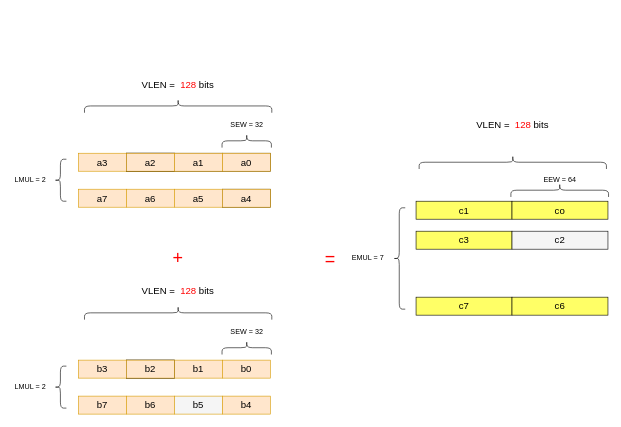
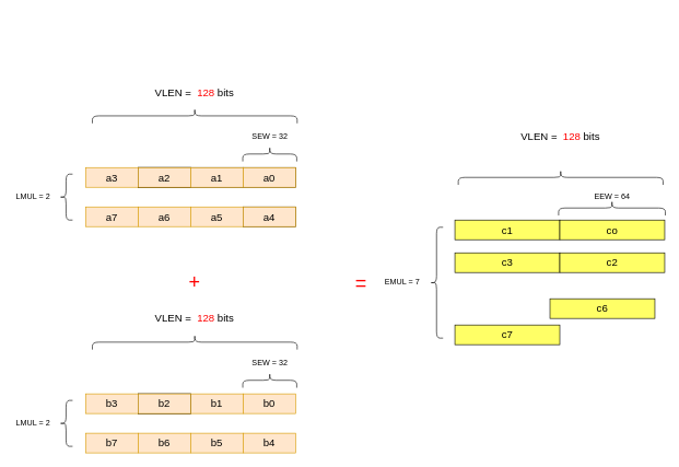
  <mxCell id="0" />
  <mxCell id="1" parent="0" />
  <mxCell id="2" value="" style="shape=curlyBracket;whiteSpace=wrap;html=1;rounded=1;labelPosition=left;verticalLabelPosition=middle;align=right;verticalAlign=middle;rotation=90;size=0.5;" parent="1" vertex="1"><mxGeometry x="399.34" y="193.16" width="22.63" height="82.32" as="geometry" /></mxCell>
  <mxCell id="3" value="&lt;font style=&quot;font-size: 16px;&quot;&gt;a3&lt;/font&gt;" style="rounded=0;whiteSpace=wrap;html=1;fillColor=#ffe6cc;strokeColor=#d79b00;" parent="1" vertex="1"><mxGeometry x="130" y="255" width="80" height="30" as="geometry" /></mxCell>
  <mxCell id="4" value="a2" style="rounded=0;whiteSpace=wrap;html=1;" parent="1" vertex="1"><mxGeometry x="210" y="255" width="80" height="30" as="geometry" /></mxCell>
  <mxCell id="5" value="&lt;font style=&quot;font-size: 16px;&quot;&gt;a1&lt;/font&gt;" style="rounded=0;whiteSpace=wrap;html=1;fillColor=#FFB366;" parent="1" vertex="1"><mxGeometry x="290" y="255" width="80" height="30" as="geometry" /></mxCell>
  <mxCell id="6" value="&lt;font style=&quot;font-size: 16px;&quot;&gt;a0&lt;/font&gt;" style="rounded=0;whiteSpace=wrap;html=1;fillColor=#FFB366;" parent="1" vertex="1"><mxGeometry x="370" y="255" width="80" height="30" as="geometry" /></mxCell>
  <mxCell id="7" value="&lt;font style=&quot;font-size: 16px;&quot;&gt;a7&lt;/font&gt;" style="rounded=0;whiteSpace=wrap;html=1;fillColor=#ffe6cc;strokeColor=#d79b00;" parent="1" vertex="1"><mxGeometry x="130" y="315" width="80" height="30" as="geometry" /></mxCell>
  <mxCell id="8" value="&lt;font style=&quot;font-size: 16px;&quot;&gt;a6&lt;/font&gt;" style="rounded=0;whiteSpace=wrap;html=1;fillColor=#ffe6cc;strokeColor=#d79b00;" parent="1" vertex="1"><mxGeometry x="210" y="315" width="80" height="30" as="geometry" /></mxCell>
  <mxCell id="9" value="&lt;font style=&quot;font-size: 16px;&quot;&gt;a5&lt;/font&gt;" style="rounded=0;whiteSpace=wrap;html=1;fillColor=#ffe6cc;strokeColor=#d79b00;" parent="1" vertex="1"><mxGeometry x="290" y="315" width="80" height="30" as="geometry" /></mxCell>
  <mxCell id="10" value="&lt;font style=&quot;font-size: 16px;&quot;&gt;a4&lt;/font&gt;" style="rounded=0;whiteSpace=wrap;html=1;fillColor=#FFB366;" parent="1" vertex="1"><mxGeometry x="370" y="315" width="80" height="30" as="geometry" /></mxCell>
  <mxCell id="11" value="&lt;font style=&quot;font-size: 16px;&quot;&gt;c1&lt;/font&gt;" style="rounded=0;whiteSpace=wrap;html=1;fillColor=#FFFF66;" parent="1" vertex="1"><mxGeometry x="693" y="335" width="160" height="30" as="geometry" /></mxCell>
  <mxCell id="12" value="&lt;font style=&quot;font-size: 16px;&quot;&gt;co&lt;/font&gt;" style="rounded=0;whiteSpace=wrap;html=1;fillColor=#FFFF66;" parent="1" vertex="1"><mxGeometry x="853" y="335" width="160" height="30" as="geometry" /></mxCell>
  <mxCell id="13" value="&lt;font style=&quot;font-size: 16px;&quot;&gt;c3&lt;/font&gt;" style="rounded=0;whiteSpace=wrap;html=1;fillColor=#FFFF66;" parent="1" vertex="1"><mxGeometry x="693" y="385" width="160" height="30" as="geometry" /></mxCell>
- <mxCell id="14" value="&lt;font style=&quot;font-size: 16px;&quot;&gt;c2&lt;/font&gt;" style="rounded=0;whiteSpace=wrap;html=1;fillColor=#f5f5f5;" parent="1" vertex="1"><mxGeometry x="853" y="385" width="160" height="30" as="geometry" /></mxCell>
+ <mxCell id="14" value="&lt;font style=&quot;font-size: 16px;&quot;&gt;c2&lt;/font&gt;" style="rounded=0;whiteSpace=wrap;html=1;fillColor=#FFFF66;" parent="1" vertex="1"><mxGeometry x="853" y="385" width="160" height="30" as="geometry" /></mxCell>
  <mxCell id="15" value="&lt;font style=&quot;font-size: 16px;&quot;&gt;c7&lt;/font&gt;" style="rounded=0;whiteSpace=wrap;html=1;fillColor=#FFFF66;" parent="1" vertex="1"><mxGeometry x="693" y="495" width="160" height="30" as="geometry" /></mxCell>
- <mxCell id="16" value="&lt;font style=&quot;font-size: 16px;&quot;&gt;c6&lt;/font&gt;" style="rounded=0;whiteSpace=wrap;html=1;fillColor=#FFFF66;" parent="1" vertex="1"><mxGeometry x="853" y="495" width="160" height="30" as="geometry" /></mxCell>
+ <mxCell id="16" value="&lt;font style=&quot;font-size: 16px;&quot;&gt;c6&lt;/font&gt;" style="rounded=0;whiteSpace=wrap;html=1;fillColor=#FFFF66;" parent="1" vertex="1"><mxGeometry x="838" y="455" width="160" height="30" as="geometry" /></mxCell>
  <mxCell id="17" value="&lt;font style=&quot;font-size: 16px;&quot;&gt;a3&lt;/font&gt;" style="rounded=0;whiteSpace=wrap;html=1;" parent="1" vertex="1"><mxGeometry x="210" y="255" width="80" height="30" as="geometry" /></mxCell>
  <mxCell id="18" value="&lt;font style=&quot;font-size: 16px;&quot;&gt;a2&lt;/font&gt;" style="rounded=0;whiteSpace=wrap;html=1;fillColor=#FFB366;" parent="1" vertex="1"><mxGeometry x="210" y="255" width="80" height="30" as="geometry" /></mxCell>
  <mxCell id="19" value="" style="shape=curlyBracket;whiteSpace=wrap;html=1;rounded=1;labelPosition=left;verticalLabelPosition=middle;align=right;verticalAlign=middle;" parent="1" vertex="1"><mxGeometry x="90" y="265" width="20" height="70" as="geometry" /></mxCell>
  <mxCell id="20" value="LMUL = 2" style="text;strokeColor=none;align=center;fillColor=none;html=1;verticalAlign=middle;whiteSpace=wrap;rounded=0;" parent="1" vertex="1"><mxGeometry x="20" y="285" width="60" height="30" as="geometry" /></mxCell>
  <mxCell id="21" value="SEW = 32" style="text;strokeColor=none;align=center;fillColor=none;html=1;verticalAlign=middle;whiteSpace=wrap;rounded=0;" parent="1" vertex="1"><mxGeometry x="380.66" y="193.16" width="60" height="30" as="geometry" /></mxCell>
  <mxCell id="22" value="" style="shape=curlyBracket;whiteSpace=wrap;html=1;rounded=1;labelPosition=left;verticalLabelPosition=middle;align=right;verticalAlign=middle;rotation=90;size=0.5;" parent="1" vertex="1"><mxGeometry x="285" y="20" width="22.63" height="312.32" as="geometry" /></mxCell>
  <mxCell id="23" value="&lt;font style=&quot;font-size: 16px;&quot;&gt;VLEN =&amp;nbsp; &lt;font style=&quot;font-size: 16px;&quot; color=&quot;#ff0000&quot;&gt;128 &lt;/font&gt;bits&lt;/font&gt;" style="text;strokeColor=none;align=center;fillColor=none;html=1;verticalAlign=middle;whiteSpace=wrap;rounded=0;" parent="1" vertex="1"><mxGeometry x="231.32" y="125" width="130" height="30" as="geometry" /></mxCell>
  <mxCell id="24" value="" style="shape=curlyBracket;whiteSpace=wrap;html=1;rounded=1;labelPosition=left;verticalLabelPosition=middle;align=right;verticalAlign=middle;rotation=90;size=0.5;" parent="1" vertex="1"><mxGeometry x="399.34" y="538.16" width="22.63" height="82.32" as="geometry" /></mxCell>
  <mxCell id="25" value="&lt;font style=&quot;font-size: 16px;&quot;&gt;b3&lt;/font&gt;" style="rounded=0;whiteSpace=wrap;html=1;fillColor=#ffe6cc;strokeColor=#d79b00;" parent="1" vertex="1"><mxGeometry x="130" y="600" width="80" height="30" as="geometry" /></mxCell>
  <mxCell id="26" value="a2" style="rounded=0;whiteSpace=wrap;html=1;" parent="1" vertex="1"><mxGeometry x="210" y="600" width="80" height="30" as="geometry" /></mxCell>
  <mxCell id="27" value="&lt;font style=&quot;font-size: 16px;&quot;&gt;b1&lt;/font&gt;" style="rounded=0;whiteSpace=wrap;html=1;fillColor=#ffe6cc;strokeColor=#d79b00;" parent="1" vertex="1"><mxGeometry x="290" y="600" width="80" height="30" as="geometry" /></mxCell>
  <mxCell id="28" value="&lt;font style=&quot;font-size: 16px;&quot;&gt;b0&lt;/font&gt;" style="rounded=0;whiteSpace=wrap;html=1;fillColor=#ffe6cc;strokeColor=#d79b00;" parent="1" vertex="1"><mxGeometry x="370" y="600" width="80" height="30" as="geometry" /></mxCell>
  <mxCell id="29" value="&lt;font style=&quot;font-size: 16px;&quot;&gt;b7&lt;/font&gt;" style="rounded=0;whiteSpace=wrap;html=1;fillColor=#ffe6cc;strokeColor=#d79b00;" parent="1" vertex="1"><mxGeometry x="130" y="660" width="80" height="30" as="geometry" /></mxCell>
  <mxCell id="30" value="&lt;font style=&quot;font-size: 16px;&quot;&gt;b6&lt;/font&gt;" style="rounded=0;whiteSpace=wrap;html=1;fillColor=#ffe6cc;strokeColor=#d79b00;" parent="1" vertex="1"><mxGeometry x="210" y="660" width="80" height="30" as="geometry" /></mxCell>
- <mxCell id="31" value="&lt;font style=&quot;font-size: 16px;&quot;&gt;b5&lt;/font&gt;" style="rounded=0;whiteSpace=wrap;html=1;fillColor=#f5f5f5;strokeColor=#d79b00;" parent="1" vertex="1"><mxGeometry x="290" y="660" width="80" height="30" as="geometry" /></mxCell>
+ <mxCell id="31" value="&lt;font style=&quot;font-size: 16px;&quot;&gt;b5&lt;/font&gt;" style="rounded=0;whiteSpace=wrap;html=1;fillColor=#ffe6cc;strokeColor=#d79b00;" parent="1" vertex="1"><mxGeometry x="290" y="660" width="80" height="30" as="geometry" /></mxCell>
  <mxCell id="32" value="&lt;font style=&quot;font-size: 16px;&quot;&gt;b4&lt;/font&gt;" style="rounded=0;whiteSpace=wrap;html=1;fillColor=#ffe6cc;strokeColor=#d79b00;" parent="1" vertex="1"><mxGeometry x="370" y="660" width="80" height="30" as="geometry" /></mxCell>
  <mxCell id="33" value="&lt;font style=&quot;font-size: 16px;&quot;&gt;a3&lt;/font&gt;" style="rounded=0;whiteSpace=wrap;html=1;" parent="1" vertex="1"><mxGeometry x="210" y="600" width="80" height="30" as="geometry" /></mxCell>
  <mxCell id="34" value="&lt;font style=&quot;font-size: 16px;&quot;&gt;b2&lt;/font&gt;" style="rounded=0;whiteSpace=wrap;html=1;fillColor=#ffe6cc;strokeColor=#d79b00;" parent="1" vertex="1"><mxGeometry x="210" y="600" width="80" height="30" as="geometry" /></mxCell>
  <mxCell id="35" value="" style="shape=curlyBracket;whiteSpace=wrap;html=1;rounded=1;labelPosition=left;verticalLabelPosition=middle;align=right;verticalAlign=middle;" parent="1" vertex="1"><mxGeometry x="90" y="610" width="20" height="70" as="geometry" /></mxCell>
  <mxCell id="36" value="LMUL = 2" style="text;strokeColor=none;align=center;fillColor=none;html=1;verticalAlign=middle;whiteSpace=wrap;rounded=0;" parent="1" vertex="1"><mxGeometry x="20" y="630" width="60" height="30" as="geometry" /></mxCell>
  <mxCell id="37" value="SEW = 32" style="text;strokeColor=none;align=center;fillColor=none;html=1;verticalAlign=middle;whiteSpace=wrap;rounded=0;" parent="1" vertex="1"><mxGeometry x="380.66" y="538.16" width="60" height="30" as="geometry" /></mxCell>
  <mxCell id="38" value="" style="shape=curlyBracket;whiteSpace=wrap;html=1;rounded=1;labelPosition=left;verticalLabelPosition=middle;align=right;verticalAlign=middle;rotation=90;size=0.5;" parent="1" vertex="1"><mxGeometry x="285" y="365" width="22.63" height="312.32" as="geometry" /></mxCell>
  <mxCell id="39" value="&lt;font style=&quot;font-size: 16px;&quot;&gt;VLEN =&amp;nbsp; &lt;font style=&quot;font-size: 16px;&quot; color=&quot;#ff0000&quot;&gt;128 &lt;/font&gt;bits&lt;/font&gt;" style="text;strokeColor=none;align=center;fillColor=none;html=1;verticalAlign=middle;whiteSpace=wrap;rounded=0;" parent="1" vertex="1"><mxGeometry x="231.32" y="470" width="130" height="30" as="geometry" /></mxCell>
  <mxCell id="40" value="" style="shape=curlyBracket;whiteSpace=wrap;html=1;rounded=1;labelPosition=left;verticalLabelPosition=middle;align=right;verticalAlign=middle;rotation=90;size=0.5;" parent="1" vertex="1"><mxGeometry x="843" y="113.84" width="22.63" height="312.32" as="geometry" /></mxCell>
  <mxCell id="41" value="&lt;font style=&quot;font-size: 16px;&quot;&gt;VLEN =&amp;nbsp; &lt;font style=&quot;font-size: 16px;&quot; color=&quot;#ff0000&quot;&gt;128 &lt;/font&gt;bits&lt;/font&gt;" style="text;strokeColor=none;align=center;fillColor=none;html=1;verticalAlign=middle;whiteSpace=wrap;rounded=0;" parent="1" vertex="1"><mxGeometry x="789.31" y="193.16" width="130" height="30" as="geometry" /></mxCell>
  <mxCell id="42" value="" style="shape=curlyBracket;whiteSpace=wrap;html=1;rounded=1;labelPosition=left;verticalLabelPosition=middle;align=right;verticalAlign=middle;rotation=90;size=0.5;" parent="1" vertex="1"><mxGeometry x="921.24" y="235.24" width="22.63" height="162.8" as="geometry" /></mxCell>
  <mxCell id="43" value="EEW = 64" style="text;strokeColor=none;align=center;fillColor=none;html=1;verticalAlign=middle;whiteSpace=wrap;rounded=0;" parent="1" vertex="1"><mxGeometry x="902.56" y="285" width="60" height="30" as="geometry" /></mxCell>
  <mxCell id="44" value="" style="shape=curlyBracket;whiteSpace=wrap;html=1;rounded=1;labelPosition=left;verticalLabelPosition=middle;align=right;verticalAlign=middle;size=0.5;" parent="1" vertex="1"><mxGeometry x="655" y="346" width="20" height="169" as="geometry" /></mxCell>
  <mxCell id="45" value="EMUL = 7" style="text;strokeColor=none;align=center;fillColor=none;html=1;verticalAlign=middle;whiteSpace=wrap;rounded=0;" parent="1" vertex="1"><mxGeometry x="583" y="415" width="60" height="30" as="geometry" /></mxCell>
  <mxCell id="46" value="&lt;font color=&quot;#ff0000&quot; style=&quot;font-size: 30px;&quot;&gt;=&lt;/font&gt;" style="text;strokeColor=none;align=center;fillColor=none;html=1;verticalAlign=middle;whiteSpace=wrap;rounded=0;" parent="1" vertex="1"><mxGeometry x="520" y="415.5" width="60" height="30" as="geometry" /></mxCell>
  <mxCell id="47" value="&lt;font color=&quot;#ff0000&quot; style=&quot;font-size: 30px;&quot;&gt;+&lt;/font&gt;" style="text;strokeColor=none;align=center;fillColor=none;html=1;verticalAlign=middle;whiteSpace=wrap;rounded=0;" parent="1" vertex="1"><mxGeometry x="266.31" y="415" width="60" height="30" as="geometry" /></mxCell>
  <mxCell id="48" value="&lt;font style=&quot;font-size: 16px;&quot;&gt;a2&lt;/font&gt;" style="rounded=0;whiteSpace=wrap;html=1;fillColor=#ffe6cc;strokeColor=#d79b00;" vertex="1" parent="1"><mxGeometry x="210" y="255" width="80" height="30" as="geometry" /></mxCell>
  <mxCell id="49" value="&lt;font style=&quot;font-size: 16px;&quot;&gt;a1&lt;/font&gt;" style="rounded=0;whiteSpace=wrap;html=1;fillColor=#ffe6cc;strokeColor=#d79b00;" vertex="1" parent="1"><mxGeometry x="290" y="255" width="80" height="30" as="geometry" /></mxCell>
  <mxCell id="50" value="&lt;font style=&quot;font-size: 16px;&quot;&gt;a0&lt;/font&gt;" style="rounded=0;whiteSpace=wrap;html=1;fillColor=#ffe6cc;strokeColor=#d79b00;" vertex="1" parent="1"><mxGeometry x="370" y="255" width="80" height="30" as="geometry" /></mxCell>
  <mxCell id="51" value="&lt;font style=&quot;font-size: 16px;&quot;&gt;a4&lt;/font&gt;" style="rounded=0;whiteSpace=wrap;html=1;fillColor=#ffe6cc;strokeColor=#d79b00;" vertex="1" parent="1"><mxGeometry x="370" y="315" width="80" height="30" as="geometry" /></mxCell>
